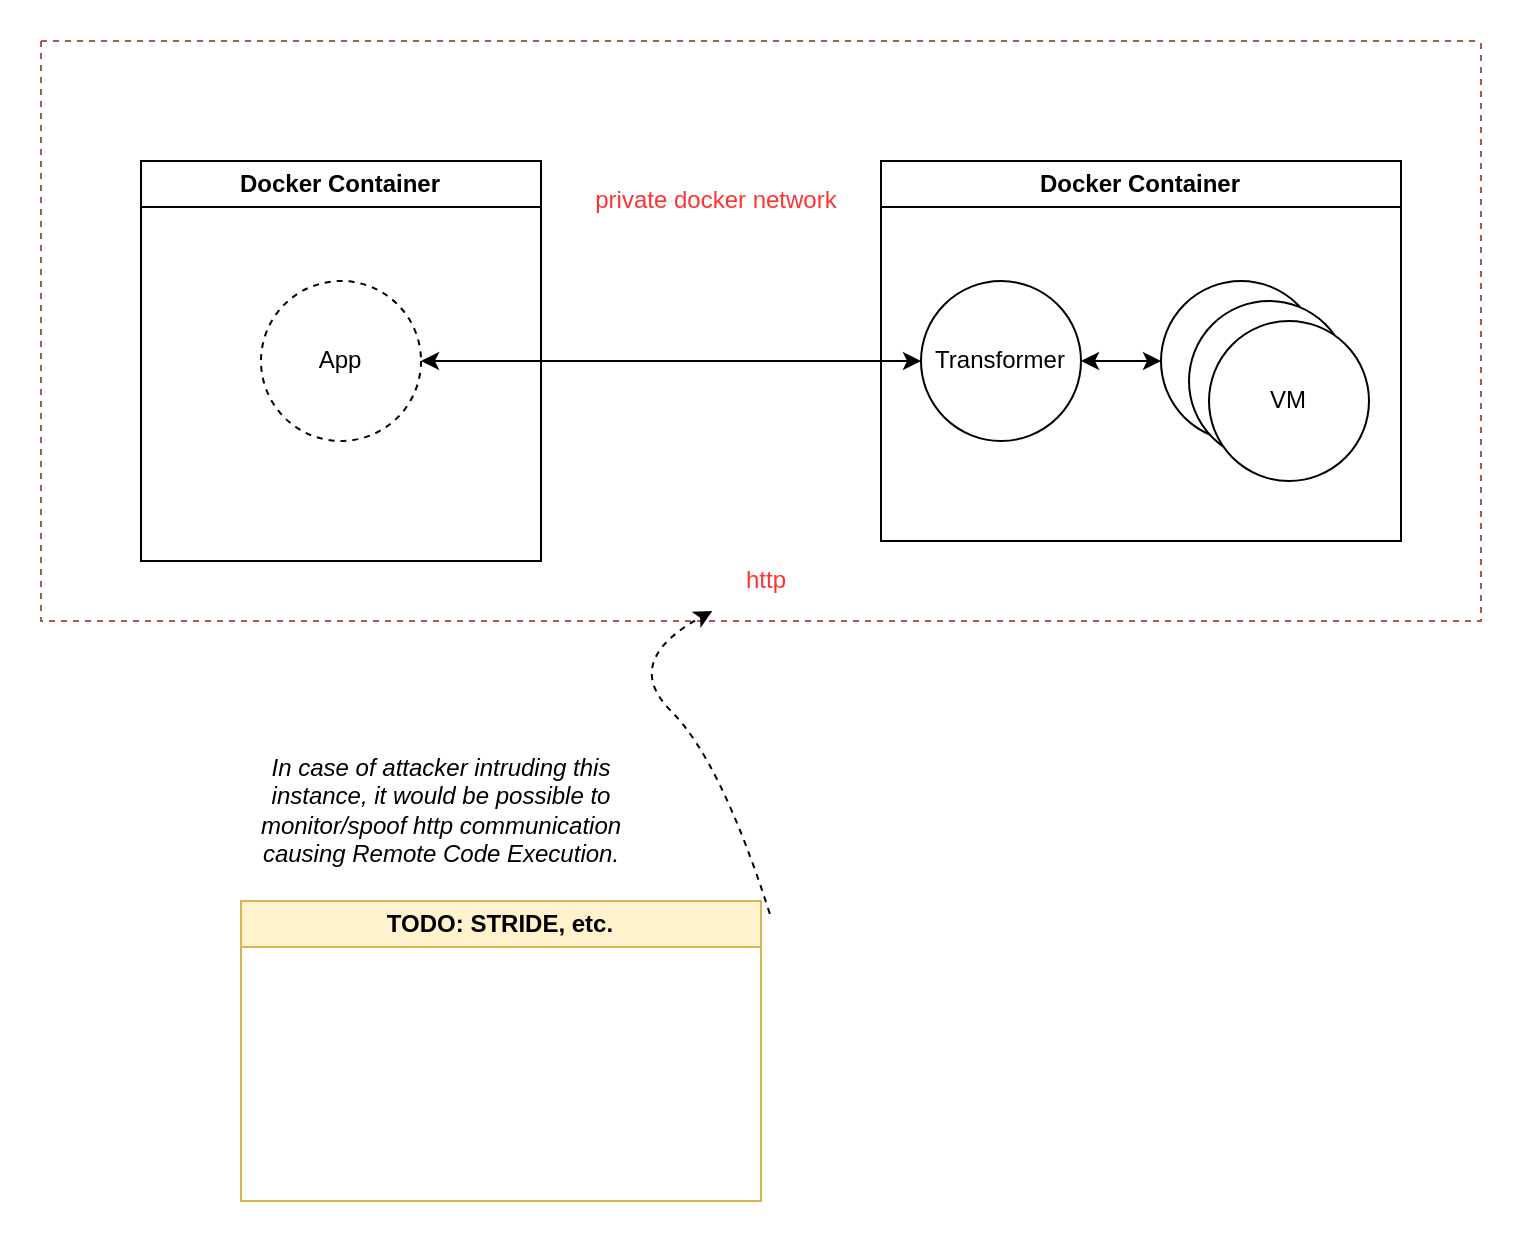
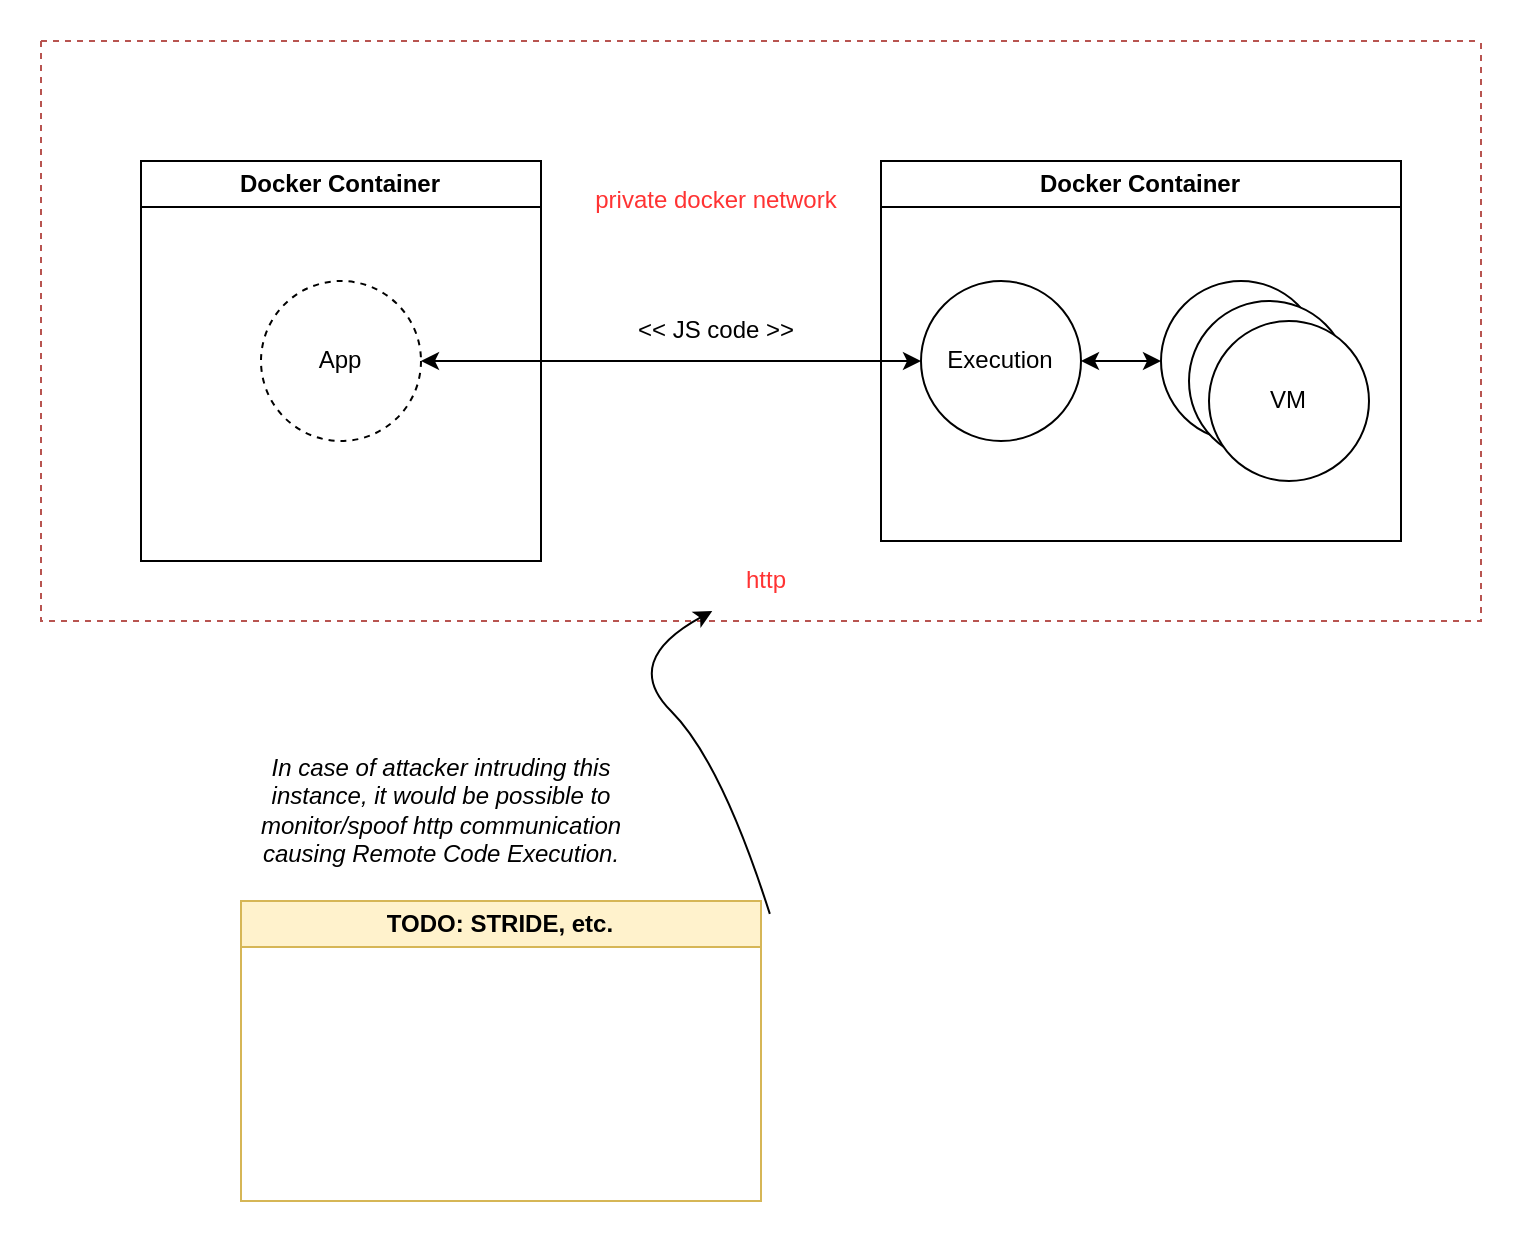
  <mxCell id="0" />
  <mxCell id="1" parent="0" />
- <mxCell id="2" value="Transformer" style="ellipse;whiteSpace=wrap;html=1;aspect=fixed;" vertex="1" parent="1"><mxGeometry x="460" y="140" width="80" height="80" as="geometry" /></mxCell>
+ <mxCell id="2" value="Execution" style="ellipse;whiteSpace=wrap;html=1;aspect=fixed;" vertex="1" parent="1"><mxGeometry x="460" y="140" width="80" height="80" as="geometry" /></mxCell>
  <mxCell id="3" value="VM" style="ellipse;whiteSpace=wrap;html=1;aspect=fixed;" vertex="1" parent="1"><mxGeometry x="580" y="140" width="80" height="80" as="geometry" /></mxCell>
  <mxCell id="4" value="VM" style="ellipse;whiteSpace=wrap;html=1;aspect=fixed;" vertex="1" parent="1"><mxGeometry x="594" y="150" width="80" height="80" as="geometry" /></mxCell>
  <mxCell id="5" value="VM" style="ellipse;whiteSpace=wrap;html=1;aspect=fixed;" vertex="1" parent="1"><mxGeometry x="604" y="160" width="80" height="80" as="geometry" /></mxCell>
  <mxCell id="6" value="Docker Container" style="swimlane;whiteSpace=wrap;html=1;" vertex="1" parent="1"><mxGeometry x="440" y="80" width="260" height="190" as="geometry" /></mxCell>
  <mxCell id="7" value="Docker Container" style="swimlane;whiteSpace=wrap;html=1;" vertex="1" parent="1"><mxGeometry x="70" y="80" width="200" height="200" as="geometry" /></mxCell>
  <mxCell id="8" value="App" style="ellipse;whiteSpace=wrap;html=1;aspect=fixed;dashed=1;" vertex="1" parent="7"><mxGeometry x="60" y="60" width="80" height="80" as="geometry" /></mxCell>
  <mxCell id="9" value="" style="endArrow=classic;startArrow=classic;html=1;rounded=0;exitX=1;exitY=0.5;exitDx=0;exitDy=0;" edge="1" parent="1" source="8"><mxGeometry width="50" height="50" relative="1" as="geometry"><mxPoint x="330" y="320" as="sourcePoint" /><mxPoint x="460" y="180" as="targetPoint" /></mxGeometry></mxCell>
  <mxCell id="10" value="" style="endArrow=classic;startArrow=classic;html=1;rounded=0;exitX=1;exitY=0.5;exitDx=0;exitDy=0;entryX=0;entryY=0.5;entryDx=0;entryDy=0;" edge="1" parent="1" source="2" target="3"><mxGeometry width="50" height="50" relative="1" as="geometry"><mxPoint x="550" y="190" as="sourcePoint" /><mxPoint x="380" y="270" as="targetPoint" /></mxGeometry></mxCell>
+ <mxCell id="11" value="&amp;lt;&amp;lt; JS code &amp;gt;&amp;gt;" style="text;html=1;strokeColor=none;fillColor=none;align=center;verticalAlign=middle;whiteSpace=wrap;rounded=0;" vertex="1" parent="1"><mxGeometry x="310" y="150" width="96" height="30" as="geometry" /></mxCell>
  <mxCell id="12" value="&lt;font color=&quot;#ff3333&quot;&gt;http&lt;/font&gt;" style="text;html=1;strokeColor=none;fillColor=none;align=center;verticalAlign=middle;whiteSpace=wrap;rounded=0;" vertex="1" parent="1"><mxGeometry x="335" y="275" width="96" height="30" as="geometry" /></mxCell>
  <mxCell id="13" value="" style="swimlane;startSize=0;dashed=1;fillColor=#f8cecc;strokeColor=#b85450;" vertex="1" parent="1"><mxGeometry x="20" y="20" width="720" height="290" as="geometry" /></mxCell>
  <mxCell id="14" value="&lt;font color=&quot;#ff3333&quot;&gt;private docker network&lt;/font&gt;" style="text;html=1;strokeColor=none;fillColor=none;align=center;verticalAlign=middle;whiteSpace=wrap;rounded=0;" vertex="1" parent="13"><mxGeometry x="264" y="65" width="148" height="30" as="geometry" /></mxCell>
- <mxCell id="15" value="" style="curved=1;endArrow=classic;html=1;rounded=0;fontColor=#FF3333;exitX=1.017;exitY=0.043;exitDx=0;exitDy=0;exitPerimeter=0;dashed=1;" edge="1" parent="1" source="16" target="12"><mxGeometry width="50" height="50" relative="1" as="geometry"><mxPoint x="310" y="380" as="sourcePoint" /><mxPoint x="360" y="330" as="targetPoint" /><Array as="points"><mxPoint x="360" y="380" /><mxPoint x="310" y="330" /></Array></mxGeometry></mxCell>
+ <mxCell id="15" value="" style="curved=1;endArrow=classic;html=1;rounded=0;fontColor=#FF3333;exitX=1.017;exitY=0.043;exitDx=0;exitDy=0;exitPerimeter=0;" edge="1" parent="1" source="16" target="12"><mxGeometry width="50" height="50" relative="1" as="geometry"><mxPoint x="310" y="380" as="sourcePoint" /><mxPoint x="360" y="330" as="targetPoint" /><Array as="points"><mxPoint x="360" y="380" /><mxPoint x="310" y="330" /></Array></mxGeometry></mxCell>
  <mxCell id="16" value="TODO: STRIDE, etc." style="swimlane;whiteSpace=wrap;html=1;fillColor=#fff2cc;strokeColor=#d6b656;" vertex="1" parent="1"><mxGeometry x="120" y="450" width="260" height="150" as="geometry" /></mxCell>
  <mxCell id="17" value="&lt;font color=&quot;#000000&quot;&gt;In case of attacker intruding this&lt;br&gt;instance, it would be possible to&lt;br&gt;monitor/spoof http communication&lt;br&gt;causing Remote Code Execution.&lt;br&gt;&lt;/font&gt;" style="text;html=1;align=center;verticalAlign=middle;resizable=0;points=[];autosize=1;strokeColor=none;fillColor=none;fontColor=#FF3333;fontStyle=2" vertex="1" parent="1"><mxGeometry x="120" y="370" width="200" height="70" as="geometry" /></mxCell>
